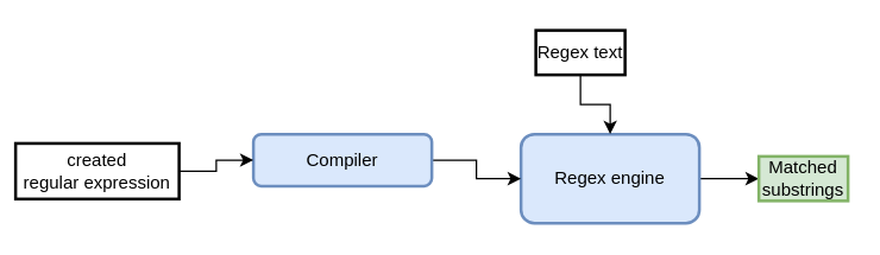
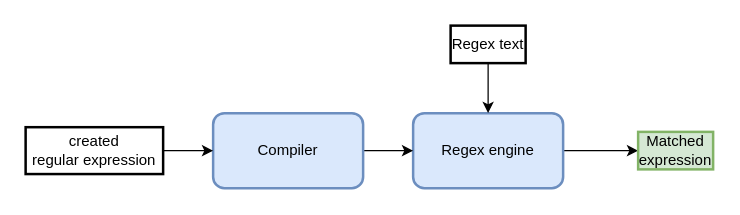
  <mxCell id="0" />
  <mxCell id="1" parent="0" />
  <mxCell id="2" style="edgeStyle=orthogonalEdgeStyle;rounded=0;orthogonalLoop=1;jettySize=auto;html=1;exitX=1;exitY=0.5;exitDx=0;exitDy=0;entryX=0;entryY=0.5;entryDx=0;entryDy=0;" parent="1" source="3" target="6" edge="1"><mxGeometry relative="1" as="geometry" /></mxCell>
- <mxCell id="3" value="Regex engine" style="rounded=1;whiteSpace=wrap;html=1;fillColor=#dae8fc;strokeColor=#6c8ebf;strokeWidth=2;" parent="1" vertex="1"><mxGeometry x="350" y="90" width="120" height="60" as="geometry" /></mxCell>
+ <mxCell id="3" value="Regex engine" style="rounded=1;whiteSpace=wrap;html=1;fillColor=#dae8fc;strokeColor=#6c8ebf;strokeWidth=2;" parent="1" vertex="1"><mxGeometry x="330" y="90" width="120" height="60" as="geometry" /></mxCell>
  <mxCell id="4" style="edgeStyle=orthogonalEdgeStyle;rounded=0;orthogonalLoop=1;jettySize=auto;html=1;exitX=0.5;exitY=1;exitDx=0;exitDy=0;entryX=0.5;entryY=0;entryDx=0;entryDy=0;" parent="1" source="5" target="3" edge="1"><mxGeometry relative="1" as="geometry" /></mxCell>
  <mxCell id="5" value="Regex text" style="text;html=1;strokeColor=default;fillColor=none;align=center;verticalAlign=middle;whiteSpace=wrap;rounded=0;strokeWidth=2;" parent="1" vertex="1"><mxGeometry x="360" y="20" width="60" height="30" as="geometry" /></mxCell>
- <mxCell id="6" value="Matched substrings" style="text;html=1;strokeColor=#82b366;fillColor=#d5e8d4;align=center;verticalAlign=middle;whiteSpace=wrap;rounded=0;strokeWidth=2;" parent="1" vertex="1"><mxGeometry x="510" y="105" width="60" height="30" as="geometry" /></mxCell>
+ <mxCell id="6" value="Matched expression" style="text;html=1;strokeColor=#82b366;fillColor=#d5e8d4;align=center;verticalAlign=middle;whiteSpace=wrap;rounded=0;strokeWidth=2;" parent="1" vertex="1"><mxGeometry x="510" y="105" width="60" height="30" as="geometry" /></mxCell>
  <mxCell id="7" style="edgeStyle=orthogonalEdgeStyle;rounded=0;orthogonalLoop=1;jettySize=auto;html=1;exitX=1;exitY=0.5;exitDx=0;exitDy=0;entryX=0;entryY=0.5;entryDx=0;entryDy=0;" parent="1" source="8" target="3" edge="1"><mxGeometry relative="1" as="geometry" /></mxCell>
- <mxCell id="8" value="Compiler" style="rounded=1;whiteSpace=wrap;html=1;strokeWidth=2;fillColor=#dae8fc;strokeColor=#6c8ebf;" parent="1" vertex="1"><mxGeometry x="170" y="90" width="120" height="35" as="geometry" /></mxCell>
+ <mxCell id="8" value="Compiler" style="rounded=1;whiteSpace=wrap;html=1;strokeWidth=2;fillColor=#dae8fc;strokeColor=#6c8ebf;" parent="1" vertex="1"><mxGeometry x="170" y="90" width="120" height="60" as="geometry" /></mxCell>
  <mxCell id="9" style="edgeStyle=orthogonalEdgeStyle;rounded=0;orthogonalLoop=1;jettySize=auto;html=1;exitX=1;exitY=0.5;exitDx=0;exitDy=0;entryX=0;entryY=0.5;entryDx=0;entryDy=0;" parent="1" source="10" target="8" edge="1"><mxGeometry relative="1" as="geometry" /></mxCell>
- <mxCell id="10" value="created&lt;br&gt;&lt;div&gt;regular expression&lt;/div&gt;" style="text;html=1;strokeColor=default;fillColor=none;align=center;verticalAlign=middle;whiteSpace=wrap;rounded=0;strokeWidth=2;" parent="1" vertex="1"><mxGeometry x="10" y="96.25" width="110" height="37.5" as="geometry" /></mxCell>
+ <mxCell id="10" value="created&lt;br&gt;&lt;div&gt;regular expression&lt;/div&gt;" style="text;html=1;strokeColor=default;fillColor=none;align=center;verticalAlign=middle;whiteSpace=wrap;rounded=0;strokeWidth=2;" parent="1" vertex="1"><mxGeometry x="20" y="101.25" width="110" height="37.5" as="geometry" /></mxCell>
